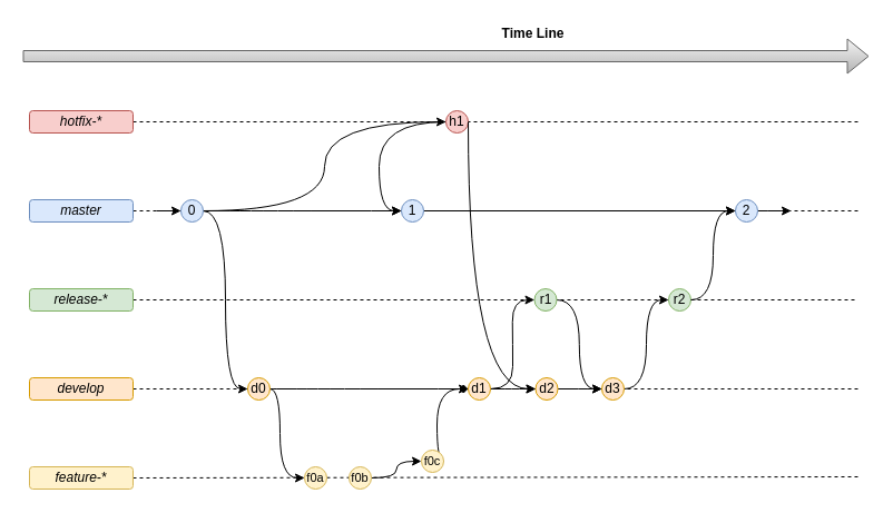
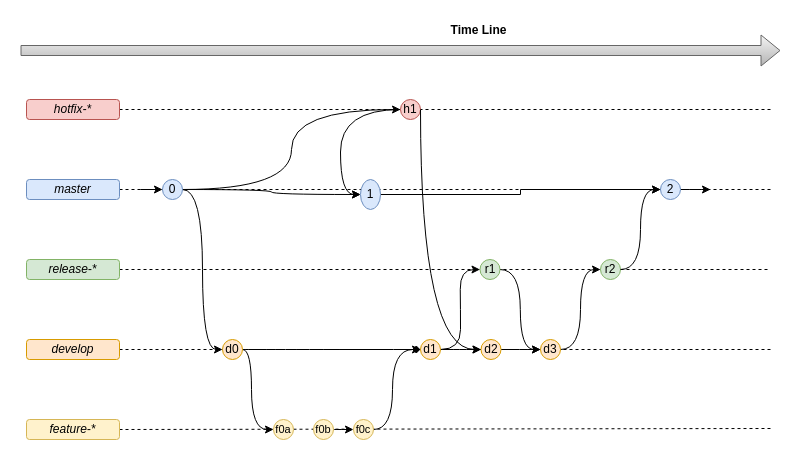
  <mxCell id="0" />
  <mxCell id="1" parent="0" />
  <mxCell id="2" style="rounded=0;orthogonalLoop=1;jettySize=auto;html=1;endArrow=none;endFill=0;dashed=1;exitX=1;exitY=0.5;exitDx=0;exitDy=0;" edge="1" parent="1" source="36" target="44"><mxGeometry relative="1" as="geometry"><mxPoint x="770" y="269" as="targetPoint" /><mxPoint x="119" y="269" as="sourcePoint" /></mxGeometry></mxCell>
  <mxCell id="3" style="rounded=0;orthogonalLoop=1;jettySize=auto;html=1;endArrow=none;endFill=0;dashed=1;exitX=1;exitY=0.5;exitDx=0;exitDy=0;" parent="1" source="26" edge="1"><mxGeometry relative="1" as="geometry"><mxPoint x="770" y="428" as="targetPoint" /><mxPoint x="93" y="428" as="sourcePoint" /></mxGeometry></mxCell>
  <mxCell id="4" style="rounded=0;orthogonalLoop=1;jettySize=auto;html=1;endArrow=none;endFill=0;dashed=1;exitX=1;exitY=0.5;exitDx=0;exitDy=0;" parent="1" source="11" edge="1"><mxGeometry relative="1" as="geometry"><mxPoint x="770" y="349" as="targetPoint" /><mxPoint x="103" y="129" as="sourcePoint" /></mxGeometry></mxCell>
  <mxCell id="5" style="rounded=0;orthogonalLoop=1;jettySize=auto;html=1;endArrow=none;endFill=0;dashed=1;exitX=1;exitY=0.5;exitDx=0;exitDy=0;" parent="1" source="44" edge="1"><mxGeometry relative="1" as="geometry"><mxPoint x="770" y="269" as="targetPoint" /><mxPoint x="83" y="268.5" as="sourcePoint" /></mxGeometry></mxCell>
  <mxCell id="6" style="rounded=0;orthogonalLoop=1;jettySize=auto;html=1;endArrow=none;endFill=0;dashed=1;" parent="1" source="12" edge="1"><mxGeometry relative="1" as="geometry"><mxPoint x="770" y="109" as="targetPoint" /></mxGeometry></mxCell>
  <mxCell id="7" style="rounded=0;orthogonalLoop=1;jettySize=auto;html=1;endArrow=none;endFill=0;dashed=1;" parent="1" edge="1"><mxGeometry relative="1" as="geometry"><mxPoint x="770" y="189" as="targetPoint" /><mxPoint x="83" y="189" as="sourcePoint" /></mxGeometry></mxCell>
  <mxCell id="8" value="" style="shape=flexArrow;endArrow=classic;html=1;gradientColor=#b3b3b3;fillColor=#f5f5f5;strokeColor=#666666;" parent="1" edge="1"><mxGeometry y="30" width="50" height="50" relative="1" as="geometry"><mxPoint x="20" y="50" as="sourcePoint" /><mxPoint x="780" y="50" as="targetPoint" /><mxPoint as="offset" /></mxGeometry></mxCell>
  <mxCell id="9" value="Time Line" style="text;html=1;resizable=0;autosize=1;align=center;verticalAlign=middle;points=[];fillColor=none;strokeColor=none;rounded=0;fontStyle=1" parent="1" vertex="1"><mxGeometry x="442.5" y="20" width="70" height="20" as="geometry" /></mxCell>
  <mxCell id="10" value="master" style="rounded=1;whiteSpace=wrap;html=1;strokeColor=#6c8ebf;fillColor=#dae8fc;fontStyle=2" parent="1" vertex="1"><mxGeometry x="26" y="179" width="93" height="20" as="geometry" /></mxCell>
  <mxCell id="11" value="develop" style="rounded=1;whiteSpace=wrap;html=1;strokeColor=#d79b00;fillColor=#ffe6cc;fontStyle=2" parent="1" vertex="1"><mxGeometry x="26" y="339" width="93" height="20" as="geometry" /></mxCell>
  <mxCell id="12" value="hotfix-*" style="rounded=1;whiteSpace=wrap;html=1;strokeColor=#b85450;fillColor=#f8cecc;fontStyle=2" parent="1" vertex="1"><mxGeometry x="26" y="99" width="93" height="20" as="geometry" /></mxCell>
  <mxCell id="13" value="f0a" style="ellipse;whiteSpace=wrap;html=1;aspect=fixed;strokeColor=#d6b656;fillColor=#fff2cc;fontSize=11;" parent="1" vertex="1"><mxGeometry x="273" y="419" width="20" height="20" as="geometry" /></mxCell>
  <mxCell id="14" style="edgeStyle=orthogonalEdgeStyle;curved=1;rounded=0;orthogonalLoop=1;jettySize=auto;html=1;entryX=0;entryY=0.5;entryDx=0;entryDy=0;" parent="1" source="15" target="25" edge="1"><mxGeometry relative="1" as="geometry" /></mxCell>
  <mxCell id="15" value="h1" style="ellipse;whiteSpace=wrap;html=1;aspect=fixed;strokeColor=#b85450;fillColor=#f8cecc;" parent="1" vertex="1"><mxGeometry x="400" y="99" width="20" height="20" as="geometry" /></mxCell>
  <mxCell id="16" style="edgeStyle=orthogonalEdgeStyle;rounded=0;orthogonalLoop=1;jettySize=auto;html=1;entryX=0;entryY=0.5;entryDx=0;entryDy=0;curved=1;" parent="1" source="19" target="23" edge="1"><mxGeometry relative="1" as="geometry" /></mxCell>
  <mxCell id="17" style="edgeStyle=orthogonalEdgeStyle;curved=1;rounded=0;orthogonalLoop=1;jettySize=auto;html=1;entryX=0;entryY=0.5;entryDx=0;entryDy=0;" parent="1" source="19" target="25" edge="1"><mxGeometry relative="1" as="geometry" /></mxCell>
  <mxCell id="18" style="edgeStyle=orthogonalEdgeStyle;curved=1;rounded=0;orthogonalLoop=1;jettySize=auto;html=1;entryX=0;entryY=0.5;entryDx=0;entryDy=0;" parent="1" source="19" target="15" edge="1"><mxGeometry relative="1" as="geometry" /></mxCell>
  <mxCell id="19" value="0" style="ellipse;whiteSpace=wrap;html=1;aspect=fixed;strokeColor=#6c8ebf;fillColor=#dae8fc;align=center;" parent="1" vertex="1"><mxGeometry x="162" y="179" width="20" height="20" as="geometry" /></mxCell>
  <mxCell id="20" style="edgeStyle=none;rounded=0;orthogonalLoop=1;jettySize=auto;html=1;entryX=0;entryY=0.5;entryDx=0;entryDy=0;" parent="1" target="19" edge="1"><mxGeometry relative="1" as="geometry"><mxPoint x="140" y="189" as="sourcePoint" /></mxGeometry></mxCell>
  <mxCell id="21" style="edgeStyle=orthogonalEdgeStyle;curved=1;rounded=0;orthogonalLoop=1;jettySize=auto;html=1;entryX=0;entryY=0.5;entryDx=0;entryDy=0;" parent="1" source="23" target="13" edge="1"><mxGeometry relative="1" as="geometry"><Array as="points"><mxPoint x="251" y="349" /><mxPoint x="251" y="429" /></Array></mxGeometry></mxCell>
  <mxCell id="22" style="edgeStyle=orthogonalEdgeStyle;curved=1;rounded=0;orthogonalLoop=1;jettySize=auto;html=1;entryX=0;entryY=0.5;entryDx=0;entryDy=0;" parent="1" source="23" target="35" edge="1"><mxGeometry relative="1" as="geometry" /></mxCell>
  <mxCell id="23" value="d0" style="ellipse;whiteSpace=wrap;html=1;aspect=fixed;strokeColor=#d79b00;fillColor=#ffe6cc;" parent="1" vertex="1"><mxGeometry x="222" y="339" width="20" height="20" as="geometry" /></mxCell>
  <mxCell id="24" style="edgeStyle=orthogonalEdgeStyle;rounded=0;orthogonalLoop=1;jettySize=auto;html=1;entryX=0;entryY=0.5;entryDx=0;entryDy=0;" parent="1" source="25" target="42" edge="1"><mxGeometry relative="1" as="geometry" /></mxCell>
- <mxCell id="25" value="1" style="ellipse;whiteSpace=wrap;html=1;aspect=fixed;strokeColor=#6c8ebf;fillColor=#dae8fc;fontSize=12;" parent="1" vertex="1"><mxGeometry x="360" y="179" width="20" height="20" as="geometry" /></mxCell>
+ <mxCell id="25" value="1" style="ellipse;whiteSpace=wrap;html=1;aspect=fixed;strokeColor=#6c8ebf;fillColor=#dae8fc;fontSize=12;" parent="1" vertex="1"><mxGeometry x="360" y="179" width="20" height="30" as="geometry" /></mxCell>
  <mxCell id="26" value="feature-*" style="rounded=1;whiteSpace=wrap;html=1;strokeColor=#d6b656;fillColor=#fff2cc;fontStyle=2" parent="1" vertex="1"><mxGeometry x="26" y="419" width="93" height="20" as="geometry" /></mxCell>
  <mxCell id="27" style="edgeStyle=orthogonalEdgeStyle;curved=1;rounded=0;orthogonalLoop=1;jettySize=auto;html=1;exitX=1;exitY=0.5;exitDx=0;exitDy=0;entryX=0;entryY=0.5;entryDx=0;entryDy=0;" parent="1" source="28" target="30" edge="1"><mxGeometry relative="1" as="geometry" /></mxCell>
  <mxCell id="28" value="f0b" style="ellipse;whiteSpace=wrap;html=1;aspect=fixed;strokeColor=#d6b656;fillColor=#fff2cc;fontSize=11;" parent="1" vertex="1"><mxGeometry x="313" y="419" width="20" height="20" as="geometry" /></mxCell>
  <mxCell id="29" style="edgeStyle=orthogonalEdgeStyle;curved=1;rounded=0;orthogonalLoop=1;jettySize=auto;html=1;exitX=1;exitY=0.5;exitDx=0;exitDy=0;entryX=0;entryY=0.5;entryDx=0;entryDy=0;endArrow=diamond;" parent="1" source="30" target="35" edge="1"><mxGeometry relative="1" as="geometry"><mxPoint x="320" y="389" as="targetPoint" /><Array as="points"><mxPoint x="392" y="349" /></Array></mxGeometry></mxCell>
- <mxCell id="30" value="f0c" style="ellipse;whiteSpace=wrap;html=1;aspect=fixed;strokeColor=#d6b656;fillColor=#fff2cc;fontSize=11;" parent="1" vertex="1"><mxGeometry x="378" y="404" width="20" height="20" as="geometry" /></mxCell>
+ <mxCell id="30" value="f0c" style="ellipse;whiteSpace=wrap;html=1;aspect=fixed;strokeColor=#d6b656;fillColor=#fff2cc;fontSize=11;" parent="1" vertex="1"><mxGeometry x="353" y="419" width="20" height="20" as="geometry" /></mxCell>
  <mxCell id="31" style="edgeStyle=orthogonalEdgeStyle;curved=1;rounded=0;orthogonalLoop=1;jettySize=auto;html=1;entryX=0;entryY=0.5;entryDx=0;entryDy=0;" parent="1" source="32" target="40" edge="1"><mxGeometry relative="1" as="geometry" /></mxCell>
  <mxCell id="32" value="d2" style="ellipse;whiteSpace=wrap;html=1;aspect=fixed;strokeColor=#d79b00;fillColor=#ffe6cc;" parent="1" vertex="1"><mxGeometry x="480.5" y="339" width="20" height="20" as="geometry" /></mxCell>
  <mxCell id="33" style="edgeStyle=orthogonalEdgeStyle;curved=1;rounded=0;orthogonalLoop=1;jettySize=auto;html=1;entryX=0;entryY=0.5;entryDx=0;entryDy=0;" parent="1" source="35" target="32" edge="1"><mxGeometry relative="1" as="geometry" /></mxCell>
  <mxCell id="34" style="edgeStyle=orthogonalEdgeStyle;curved=1;rounded=0;orthogonalLoop=1;jettySize=auto;html=1;entryX=0;entryY=0.5;entryDx=0;entryDy=0;" parent="1" source="35" target="38" edge="1"><mxGeometry relative="1" as="geometry" /></mxCell>
  <mxCell id="35" value="d1" style="ellipse;whiteSpace=wrap;html=1;aspect=fixed;strokeColor=#d79b00;fillColor=#ffe6cc;" parent="1" vertex="1"><mxGeometry x="420" y="339" width="20" height="20" as="geometry" /></mxCell>
  <mxCell id="36" value="release-*" style="rounded=1;whiteSpace=wrap;html=1;strokeColor=#82b366;fillColor=#d5e8d4;fontStyle=2" parent="1" vertex="1"><mxGeometry x="26" y="259" width="93" height="20" as="geometry" /></mxCell>
  <mxCell id="37" style="edgeStyle=orthogonalEdgeStyle;curved=1;rounded=0;orthogonalLoop=1;jettySize=auto;html=1;entryX=0;entryY=0.5;entryDx=0;entryDy=0;" parent="1" source="38" target="40" edge="1"><mxGeometry relative="1" as="geometry" /></mxCell>
  <mxCell id="38" value="r1" style="ellipse;whiteSpace=wrap;html=1;aspect=fixed;strokeColor=#82b366;fillColor=#d5e8d4;" parent="1" vertex="1"><mxGeometry x="479.5" y="259" width="20" height="20" as="geometry" /></mxCell>
  <mxCell id="39" style="edgeStyle=orthogonalEdgeStyle;rounded=0;orthogonalLoop=1;jettySize=auto;html=1;curved=1;entryX=0;entryY=0.5;entryDx=0;entryDy=0;" parent="1" source="40" target="44" edge="1"><mxGeometry relative="1" as="geometry"><mxPoint x="600" y="309" as="targetPoint" /></mxGeometry></mxCell>
  <mxCell id="40" value="d3" style="ellipse;whiteSpace=wrap;html=1;aspect=fixed;strokeColor=#d79b00;fillColor=#ffe6cc;" parent="1" vertex="1"><mxGeometry x="540" y="339" width="20" height="20" as="geometry" /></mxCell>
  <mxCell id="41" style="edgeStyle=orthogonalEdgeStyle;curved=1;rounded=0;orthogonalLoop=1;jettySize=auto;html=1;" parent="1" source="42" edge="1"><mxGeometry relative="1" as="geometry"><mxPoint x="710" y="189" as="targetPoint" /></mxGeometry></mxCell>
  <mxCell id="42" value="2" style="ellipse;whiteSpace=wrap;html=1;aspect=fixed;strokeColor=#6c8ebf;fillColor=#dae8fc;" parent="1" vertex="1"><mxGeometry x="660" y="179" width="20" height="20" as="geometry" /></mxCell>
  <mxCell id="43" style="edgeStyle=orthogonalEdgeStyle;curved=1;rounded=0;orthogonalLoop=1;jettySize=auto;html=1;entryX=0;entryY=0.5;entryDx=0;entryDy=0;exitX=1;exitY=0.5;exitDx=0;exitDy=0;" edge="1" parent="1" source="15" target="32"><mxGeometry relative="1" as="geometry"><mxPoint x="310" y="119" as="sourcePoint" /><mxPoint x="370" y="199" as="targetPoint" /><Array as="points"><mxPoint x="420" y="109" /><mxPoint x="420" y="349" /></Array></mxGeometry></mxCell>
  <mxCell id="44" value="r2" style="ellipse;whiteSpace=wrap;html=1;aspect=fixed;strokeColor=#82b366;fillColor=#d5e8d4;" vertex="1" parent="1"><mxGeometry x="600" y="259" width="20" height="20" as="geometry" /></mxCell>
  <mxCell id="45" style="edgeStyle=orthogonalEdgeStyle;rounded=0;orthogonalLoop=1;jettySize=auto;html=1;curved=1;entryX=0;entryY=0.5;entryDx=0;entryDy=0;exitX=1;exitY=0.5;exitDx=0;exitDy=0;" edge="1" parent="1" source="44" target="42"><mxGeometry relative="1" as="geometry"><mxPoint x="610" y="279" as="targetPoint" /><mxPoint x="570" y="359" as="sourcePoint" /></mxGeometry></mxCell>
